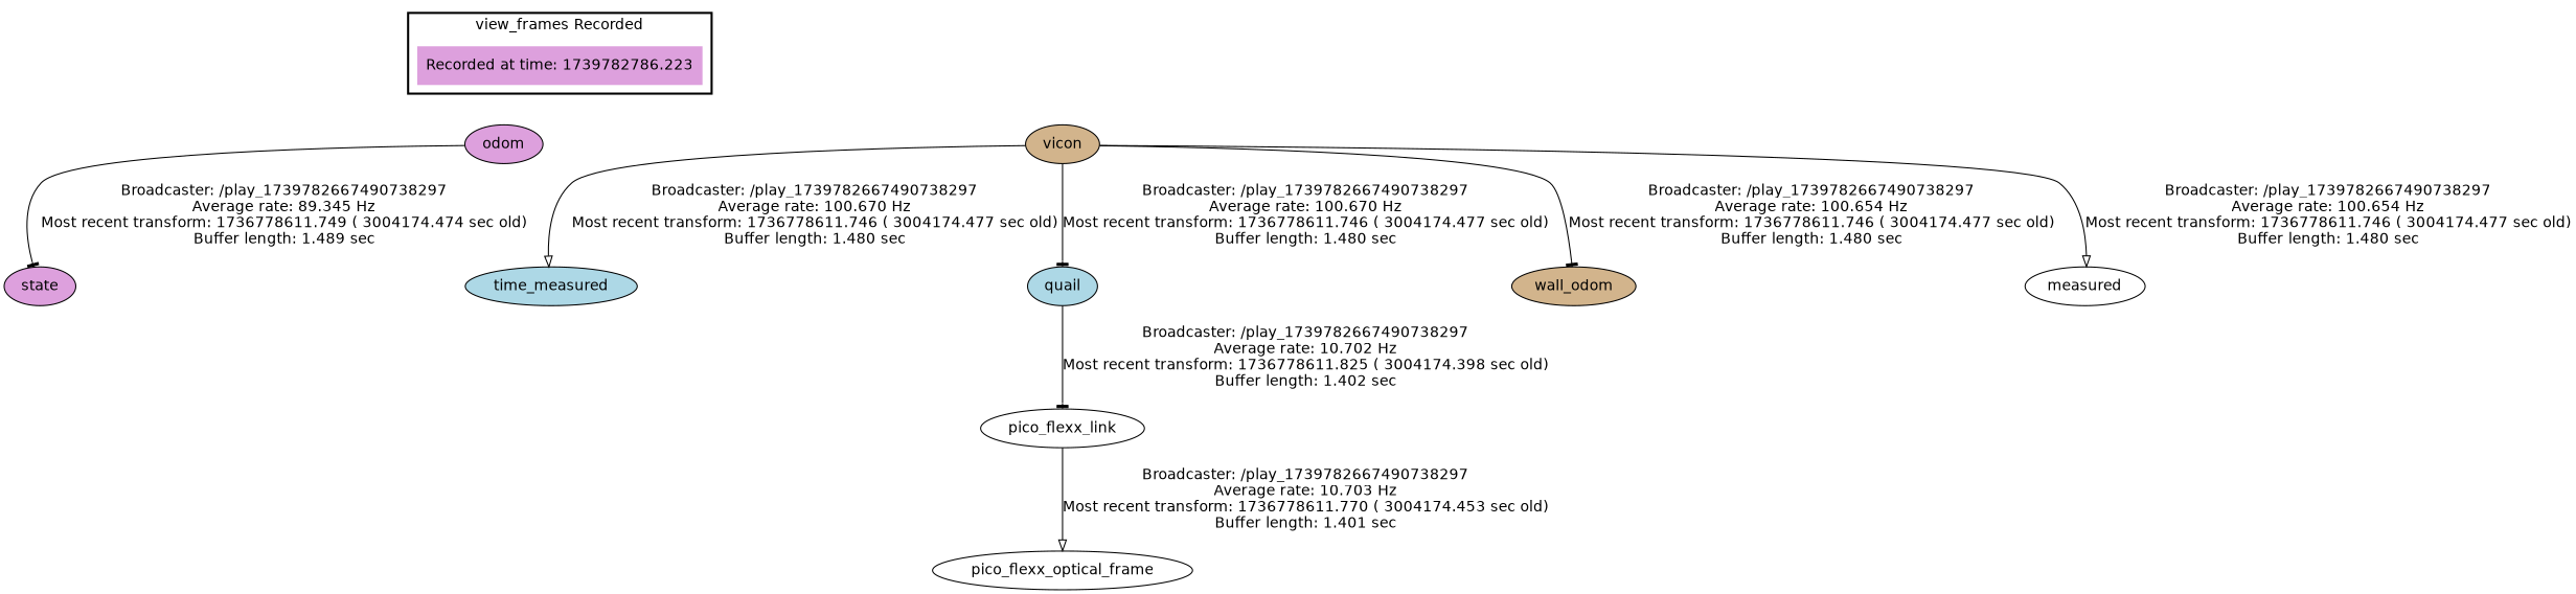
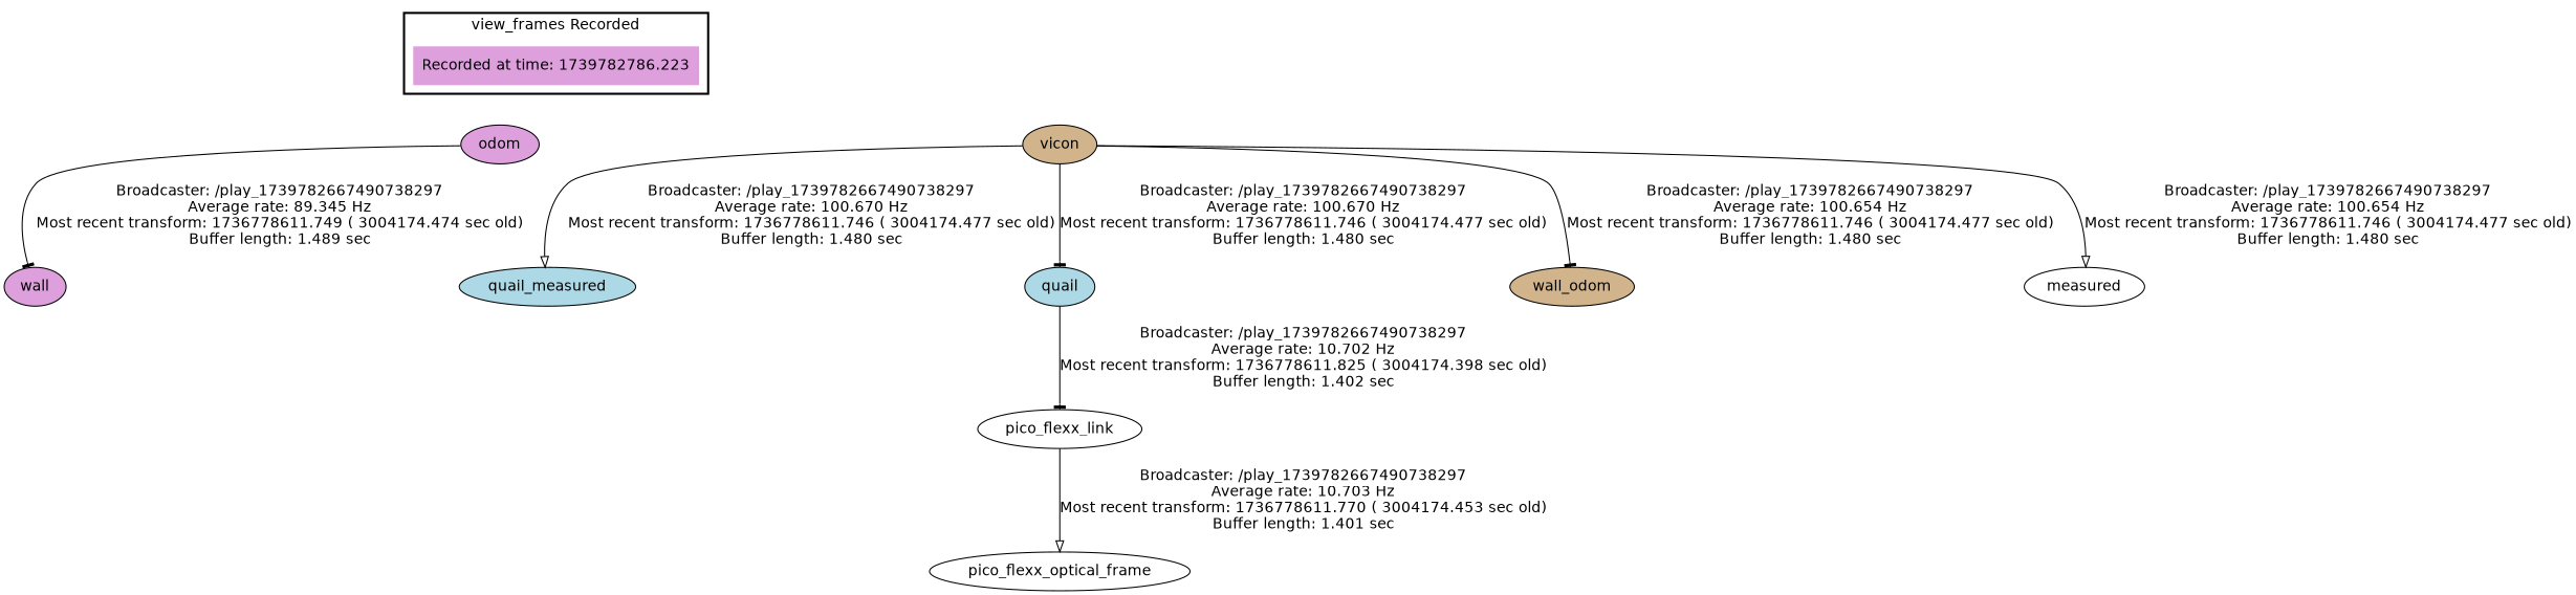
  digraph {
    fontname="DejaVu Sans"
    node [fillcolor=plum fontname="DejaVu Sans" style=filled]
    edge [fontname="DejaVu Sans" arrowhead=tee]
    "Recorded at time: 1739782786.223" [shape=plaintext]
    odom
    vicon [fillcolor=tan]
-   state
-   quail_measured [fillcolor=lightblue label=time_measured]
+   state [label=wall]
+   quail_measured [fillcolor=lightblue]
    quail [fillcolor=lightblue]
    n7 [fillcolor=tan label=wall_odom]
    n8 [fillcolor=white label=measured]
    pico_flexx_link [fillcolor=white]
    pico_flexx_optical_frame [fillcolor=white]
    subgraph cluster_1 {
      color=black
      label="view_frames Recorded"
      style=bold
      "Recorded at time: 1739782786.223"
    }
    "Recorded at time: 1739782786.223" -> odom [style=invis arrowhead=""]
    "Recorded at time: 1739782786.223" -> vicon [style=invis arrowhead=""]
    odom -> state [label="Broadcaster: /play_1739782667490738297\nAverage rate: 89.345 Hz\nMost recent transform: 1736778611.749 ( 3004174.474 sec old)\nBuffer length: 1.489 sec\n"]
    vicon -> quail_measured [arrowhead=onormal label="Broadcaster: /play_1739782667490738297\nAverage rate: 100.670 Hz\nMost recent transform: 1736778611.746 ( 3004174.477 sec old)\nBuffer length: 1.480 sec\n"]
    vicon -> quail [label="Broadcaster: /play_1739782667490738297\nAverage rate: 100.670 Hz\nMost recent transform: 1736778611.746 ( 3004174.477 sec old)\nBuffer length: 1.480 sec\n"]
    vicon -> n7 [label="Broadcaster: /play_1739782667490738297\nAverage rate: 100.654 Hz\nMost recent transform: 1736778611.746 ( 3004174.477 sec old)\nBuffer length: 1.480 sec\n"]
    vicon -> n8 [arrowhead=onormal label="Broadcaster: /play_1739782667490738297\nAverage rate: 100.654 Hz\nMost recent transform: 1736778611.746 ( 3004174.477 sec old)\nBuffer length: 1.480 sec\n"]
    quail -> pico_flexx_link [label="Broadcaster: /play_1739782667490738297\nAverage rate: 10.702 Hz\nMost recent transform: 1736778611.825 ( 3004174.398 sec old)\nBuffer length: 1.402 sec\n"]
    pico_flexx_link -> pico_flexx_optical_frame [arrowhead=onormal label="Broadcaster: /play_1739782667490738297\nAverage rate: 10.703 Hz\nMost recent transform: 1736778611.770 ( 3004174.453 sec old)\nBuffer length: 1.401 sec\n"]
  }
